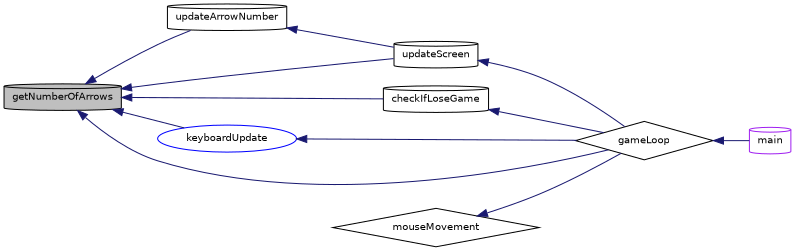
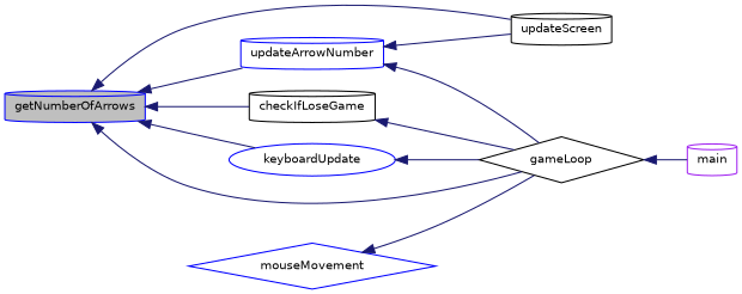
  digraph {
    rankdir=LR
    node [color=black fillcolor=white fontname=Helvetica fontsize=10 shape=cylinder style=filled]
    edge [color=midnightblue dir=back fontname=Helvetica fontsize=10 labelfontname=Helvetica labelfontsize=10 style=solid]
-   n1 [fillcolor=grey75 fontcolor=black height=0.2 label=getNumberOfArrows width=0.4]
-   n2 [height=0.2 label=updateArrowNumber width=0.4]
+   n1 [color=blue fillcolor=grey75 fontcolor=black height=0.2 label=getNumberOfArrows width=0.4]
+   n2 [color=blue height=0.2 label=updateArrowNumber width=0.4]
    n3 [height=0.2 label=updateScreen width=0.4]
    n4 [height=0.2 label=checkIfLoseGame width=0.4]
    n5 [color=blue height=0.2 label=keyboardUpdate shape=ellipse width=0.4]
    n6 [height=0.2 label=gameLoop shape=diamond width=0.4]
-   n7 [height=0.2 label=mouseMovement shape=diamond width=0.4]
+   n7 [color=blue height=0.2 label=mouseMovement shape=diamond width=0.4]
    n8 [color=purple height=0.2 label=main width=0.4]
    n1 -> n2
    n1 -> n3
    n1 -> n4
    n1 -> n5
    n1 -> n6
    n2 -> n3
-   n3 -> n6
+   n2 -> n6
    n4 -> n6
    n5 -> n6
    n6 -> n8
    n7 -> n6
  }
